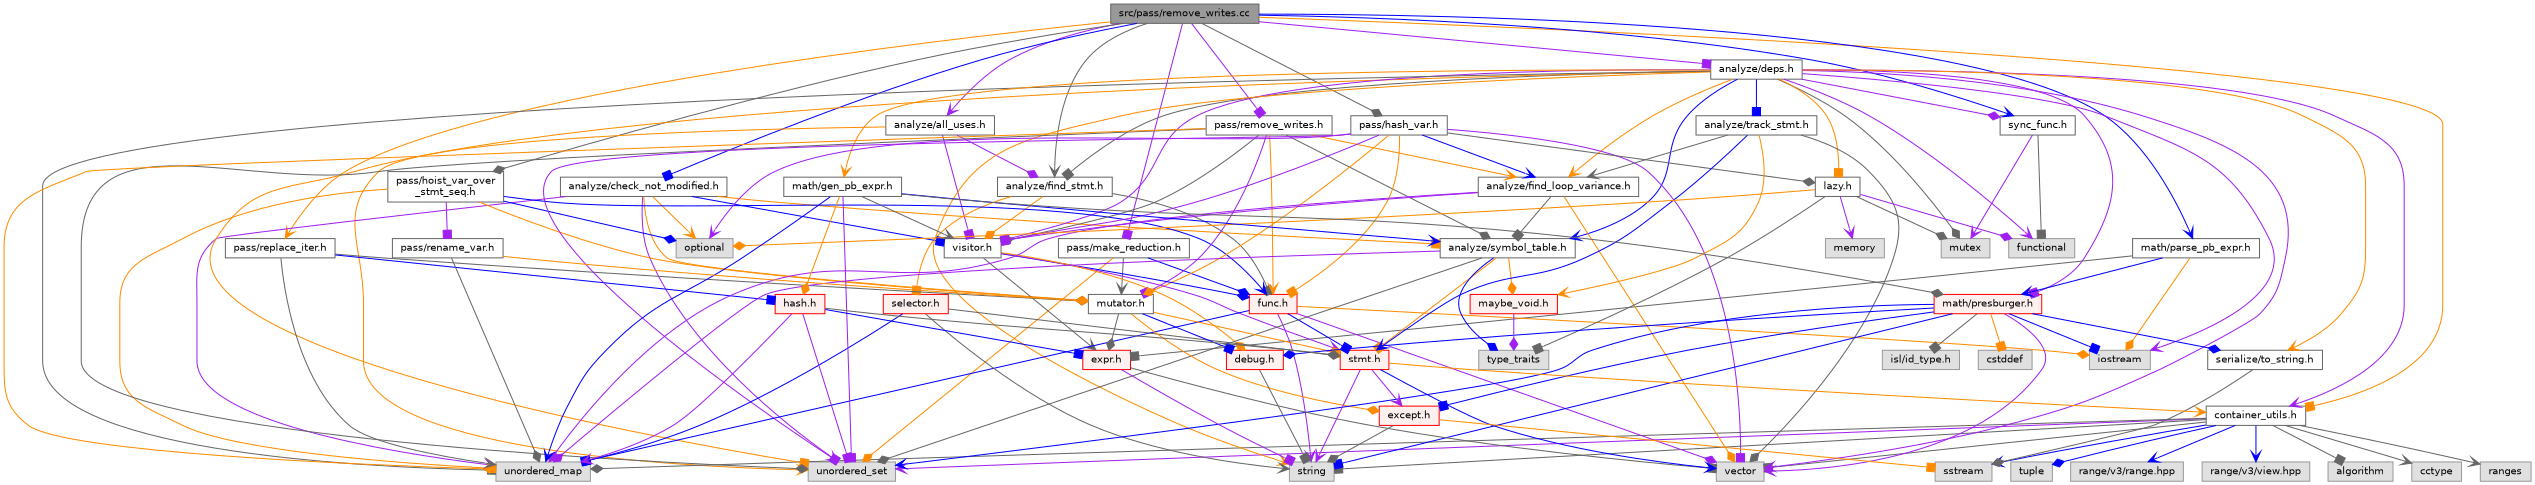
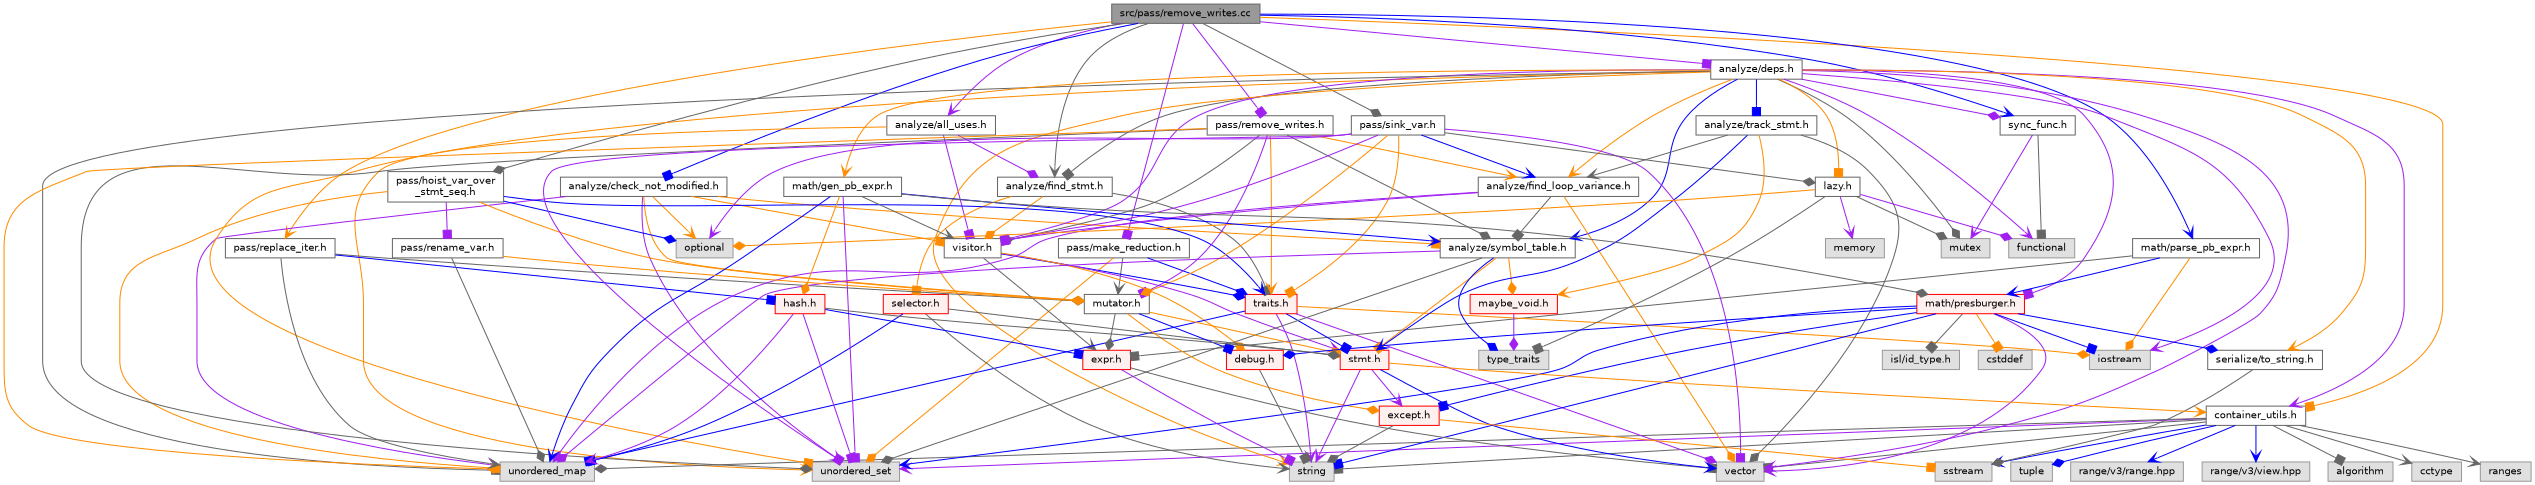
  digraph {
    node [color=grey40 fillcolor=white fontname=Helvetica fontsize=10 shape=box style=filled]
    edge [arrowhead=vee color=gray40 fontname=Helvetica fontsize=10 labelfontname=Helvetica labelfontsize=10 style=solid]
    n1 [color=gray40 fillcolor=grey60 fontcolor=black height=0.2 label="src/pass/remove_writes.cc" width=0.4]
    n2 [height=0.2 label="analyze/all_uses.h" width=0.4]
    n3 [height=0.2 label="analyze/find_stmt.h" width=0.4]
    n4 [height=0.2 label="container_utils.h" width=0.4]
    n5 [height=0.2 label="analyze/check_not_modified.h" width=0.4]
    n6 [height=0.2 label="analyze/deps.h" width=0.4]
    n7 [height=0.2 label="math/parse_pb_expr.h" width=0.4]
    n8 [height=0.2 label="pass/hoist_var_over\l_stmt_seq.h" width=0.4]
    n9 [height=0.2 label="pass/make_reduction.h" width=0.4]
    n10 [height=0.2 label="pass/remove_writes.h" width=0.4]
    n11 [height=0.2 label="pass/replace_iter.h" width=0.4]
-   n12 [height=0.2 label="pass/hash_var.h" width=0.4]
+   n12 [height=0.2 label="pass/sink_var.h" width=0.4]
    n13 [height=0.2 label="sync_func.h" width=0.4]
    n14 [color=grey60 fillcolor="#E0E0E0" height=0.2 label=mutex width=0.4]
    n15 [color=grey60 fillcolor="#E0E0E0" height=0.2 label=unordered_set width=0.4]
    n16 [height=0.2 label="visitor.h" width=0.4]
-   n17 [color=red fillcolor="#FFF0F0" height=0.2 label="func.h" width=0.4]
+   n17 [color=red fillcolor="#FFF0F0" height=0.2 label="traits.h" width=0.4]
    n18 [color=red fillcolor="#FFF0F0" height=0.2 label="selector.h" width=0.4]
    n19 [color=grey60 fillcolor="#E0E0E0" height=0.2 label=string width=0.4]
    n20 [color=grey60 fillcolor="#E0E0E0" height=0.2 label=unordered_map width=0.4]
    n21 [color=grey60 fillcolor="#E0E0E0" height=0.2 label=vector width=0.4]
    n22 [color=grey60 fillcolor="#E0E0E0" height=0.2 label=algorithm width=0.4]
    n23 [color=grey60 fillcolor="#E0E0E0" height=0.2 label=cctype width=0.4]
    n24 [color=grey60 fillcolor="#E0E0E0" height=0.2 label=ranges width=0.4]
    n25 [color=grey60 fillcolor="#E0E0E0" height=0.2 label=sstream width=0.4]
    n26 [color=grey60 fillcolor="#E0E0E0" height=0.2 label=tuple width=0.4]
    n27 [color=grey60 fillcolor="#E0E0E0" height=0.2 label="range/v3/range.hpp" width=0.4]
    n28 [color=grey60 fillcolor="#E0E0E0" height=0.2 label="range/v3/view.hpp" width=0.4]
    n29 [color=grey60 fillcolor="#E0E0E0" height=0.2 label=optional width=0.4]
    n30 [height=0.2 label="analyze/symbol_table.h" width=0.4]
    n31 [height=0.2 label="mutator.h" width=0.4]
    n32 [color=grey60 fillcolor="#E0E0E0" height=0.2 label=iostream width=0.4]
    n33 [color=grey60 fillcolor="#E0E0E0" height=0.2 label=functional width=0.4]
    n34 [height=0.2 label="analyze/find_loop_variance.h" width=0.4]
    n35 [height=0.2 label="analyze/track_stmt.h" width=0.4]
    n36 [height=0.2 label="lazy.h" width=0.4]
    n37 [height=0.2 label="math/gen_pb_expr.h" width=0.4]
    n38 [color=red fillcolor="#FFF0F0" height=0.2 label="math/presburger.h" width=0.4]
    n39 [height=0.2 label="serialize/to_string.h" width=0.4]
    n40 [color=red fillcolor="#FFF0F0" height=0.2 label="expr.h" width=0.4]
    n41 [height=0.2 label="pass/rename_var.h" width=0.4]
    n42 [color=red fillcolor="#FFF0F0" height=0.2 label="hash.h" width=0.4]
    n43 [color=red fillcolor="#FFF0F0" height=0.2 label="stmt.h" width=0.4]
    n44 [color=red fillcolor="#FFF0F0" height=0.2 label="debug.h" width=0.4]
    n45 [color=red fillcolor="#FFF0F0" height=0.2 label="except.h" width=0.4]
    n46 [color=grey60 fillcolor="#E0E0E0" height=0.2 label=type_traits width=0.4]
    n47 [color=red fillcolor="#FFF0F0" height=0.2 label="maybe_void.h" width=0.4]
    n48 [color=grey60 fillcolor="#E0E0E0" height=0.2 label=memory width=0.4]
    n49 [color=grey60 fillcolor="#E0E0E0" height=0.2 label=cstddef width=0.4]
    n50 [color=grey60 fillcolor="#E0E0E0" height=0.2 label="isl/id_type.h" width=0.4]
    n1 -> n2 [color=purple]
    n1 -> n3
    n1 -> n4 [arrowhead=box color=darkorange]
    n1 -> n5 [arrowhead=box color=blue]
    n1 -> n6 [arrowhead=box color=purple]
    n1 -> n7 [color=blue]
    n1 -> n8 [arrowhead=diamond]
    n1 -> n9 [arrowhead=box color=purple]
    n1 -> n10 [arrowhead=box color=purple]
    n1 -> n11 [color=darkorange]
    n1 -> n12 [arrowhead=diamond]
    n1 -> n13 [color=blue]
    n2 -> n3 [arrowhead=diamond color=purple]
    n2 -> n15 [color=darkorange]
    n2 -> n16 [arrowhead=box color=purple]
    n3 -> n16 [arrowhead=diamond color=darkorange]
    n3 -> n17 [arrowhead=box]
    n3 -> n18 [arrowhead=box color=darkorange]
    n4 -> n15 [color=purple]
    n4 -> n19 [arrowhead=box]
    n4 -> n20 [arrowhead=diamond]
    n4 -> n21 [arrowhead=box]
    n4 -> n22 [arrowhead=box]
    n4 -> n23
    n4 -> n24
    n4 -> n25 [color=blue]
    n4 -> n26 [arrowhead=diamond color=blue]
    n4 -> n27 [color=blue]
    n4 -> n28 [color=blue]
    n5 -> n15 [color=purple]
-   n5 -> n16 [arrowhead=box color=blue]
+   n5 -> n16 [arrowhead=box color=darkorange]
    n5 -> n20 [color=purple]
    n5 -> n29 [color=darkorange]
    n5 -> n30 [arrowhead=box color=darkorange]
    n5 -> n31 [arrowhead=diamond color=darkorange]
    n6 -> n3 [arrowhead=box]
    n6 -> n4 [color=purple]
    n6 -> n13 [arrowhead=diamond color=purple]
    n6 -> n14 [arrowhead=diamond]
    n6 -> n15 [arrowhead=box color=darkorange]
    n6 -> n16 [arrowhead=box color=purple]
    n6 -> n19 [color=darkorange]
    n6 -> n20 [arrowhead=box]
    n6 -> n21 [color=purple]
    n6 -> n30 [color=blue]
    n6 -> n32 [color=purple]
    n6 -> n33 [color=purple]
    n6 -> n34 [color=darkorange]
    n6 -> n35 [arrowhead=box color=blue]
    n6 -> n36 [arrowhead=box color=darkorange]
    n6 -> n37 [color=darkorange]
    n6 -> n38 [arrowhead=box color=purple]
    n6 -> n39 [color=darkorange]
    n7 -> n32 [arrowhead=diamond color=darkorange]
    n7 -> n38 [color=blue]
    n7 -> n40 [arrowhead=box]
    n8 -> n17 [color=blue]
    n8 -> n20 [arrowhead=box color=darkorange]
    n8 -> n29 [arrowhead=diamond color=blue]
    n8 -> n31 [arrowhead=diamond color=darkorange]
    n8 -> n41 [arrowhead=box color=purple]
    n9 -> n15 [arrowhead=diamond color=darkorange]
    n9 -> n17 [arrowhead=diamond color=blue]
    n9 -> n31
    n10 -> n15 [arrowhead=diamond]
    n10 -> n16 [arrowhead=diamond]
    n10 -> n17 [color=darkorange]
    n10 -> n20 [arrowhead=diamond color=darkorange]
    n10 -> n30 [arrowhead=diamond]
    n10 -> n31 [arrowhead=box color=purple]
    n10 -> n34 [color=darkorange]
    n11 -> n20
    n11 -> n31 [arrowhead=diamond]
    n11 -> n42 [arrowhead=box color=blue]
    n12 -> n15 [arrowhead=box color=purple]
    n12 -> n16 [arrowhead=box color=purple]
    n12 -> n17 [arrowhead=box color=darkorange]
    n12 -> n21 [arrowhead=box color=purple]
    n12 -> n29 [color=purple]
    n12 -> n31 [arrowhead=diamond color=darkorange]
    n12 -> n34 [color=blue]
    n12 -> n36 [arrowhead=diamond]
    n13 -> n14 [color=purple]
    n13 -> n33 [arrowhead=box]
    n16 -> n17 [arrowhead=diamond color=blue]
    n16 -> n40
    n16 -> n43 [color=purple]
    n16 -> n44 [arrowhead=diamond color=darkorange]
    n17 -> n19 [color=purple]
    n17 -> n20 [arrowhead=box color=blue]
    n17 -> n21 [arrowhead=diamond color=purple]
    n17 -> n32 [arrowhead=diamond color=darkorange]
    n17 -> n43 [arrowhead=box color=blue]
    n18 -> n19
    n18 -> n20 [arrowhead=box color=blue]
    n18 -> n43 [arrowhead=diamond]
    n30 -> n15 [arrowhead=diamond]
    n30 -> n20 [arrowhead=diamond color=purple]
    n30 -> n43 [arrowhead=box color=darkorange]
    n30 -> n46 [arrowhead=diamond color=blue]
    n30 -> n47 [arrowhead=diamond color=darkorange]
    n31 -> n40 [arrowhead=diamond]
    n31 -> n43 [arrowhead=box color=darkorange]
    n31 -> n44 [arrowhead=box color=blue]
    n31 -> n45 [arrowhead=diamond color=darkorange]
    n34 -> n16 [arrowhead=box color=purple]
    n34 -> n20 [arrowhead=diamond color=purple]
    n34 -> n21 [arrowhead=diamond color=darkorange]
    n34 -> n30 [arrowhead=box]
    n35 -> n21 [arrowhead=diamond]
    n35 -> n34
    n35 -> n43 [color=blue]
    n35 -> n47 [color=darkorange]
    n36 -> n14 [arrowhead=diamond]
    n36 -> n29 [arrowhead=diamond color=darkorange]
    n36 -> n33 [arrowhead=diamond color=purple]
    n36 -> n46 [arrowhead=box]
    n36 -> n48 [color=purple]
    n37 -> n15 [arrowhead=box color=purple]
    n37 -> n16
    n37 -> n20 [color=blue]
    n37 -> n30 [color=blue]
    n37 -> n38 [arrowhead=diamond]
    n37 -> n42 [arrowhead=diamond color=darkorange]
    n38 -> n15 [color=blue]
    n38 -> n19 [arrowhead=box color=blue]
    n38 -> n21 [color=purple]
    n38 -> n32 [arrowhead=box color=blue]
    n38 -> n39 [arrowhead=diamond color=blue]
    n38 -> n44 [arrowhead=diamond color=blue]
    n38 -> n45 [arrowhead=box color=blue]
    n38 -> n49 [arrowhead=box color=darkorange]
    n38 -> n50 [arrowhead=box]
    n39 -> n25 [arrowhead=diamond]
    n40 -> n19 [arrowhead=box color=purple]
    n40 -> n21 [arrowhead=box]
    n41 -> n20 [arrowhead=diamond]
    n41 -> n31 [arrowhead=diamond color=darkorange]
    n42 -> n15 [arrowhead=box color=purple]
    n42 -> n20 [color=purple]
    n42 -> n40 [arrowhead=box color=blue]
    n42 -> n43 [arrowhead=diamond]
    n43 -> n4 [color=darkorange]
    n43 -> n19 [color=purple]
    n43 -> n21 [color=blue]
    n43 -> n45 [color=purple]
    n44 -> n19 [arrowhead=box]
    n45 -> n19 [arrowhead=diamond]
    n45 -> n25 [arrowhead=box color=darkorange]
    n47 -> n46 [arrowhead=diamond color=purple]
  }
